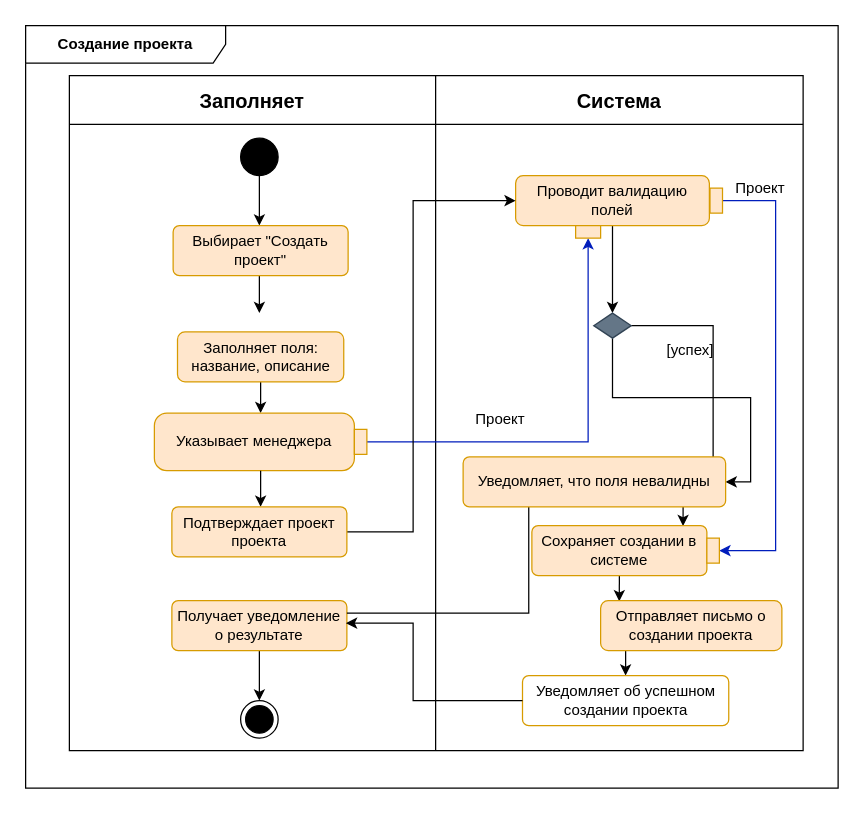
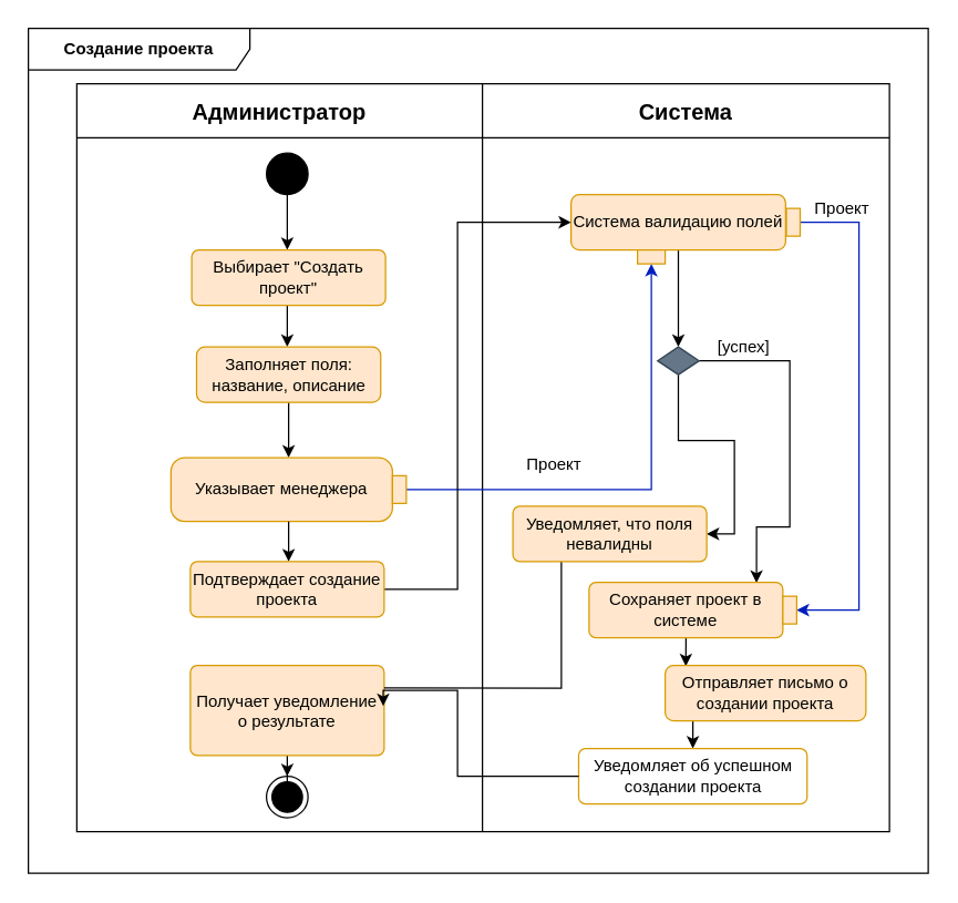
  <mxCell id="0" />
  <mxCell id="1" parent="0" />
  <mxCell id="2" value="&lt;b&gt;Создание проекта&lt;br&gt;&lt;/b&gt;" style="shape=umlFrame;whiteSpace=wrap;html=1;pointerEvents=0;recursiveResize=0;container=1;collapsible=0;width=160;" parent="1" vertex="1"><mxGeometry x="20" y="20" width="650" height="610" as="geometry" /></mxCell>
  <mxCell id="3" value="" style="shape=table;startSize=0;container=1;collapsible=0;childLayout=tableLayout;fontSize=16;" parent="2" vertex="1"><mxGeometry x="35" y="40" width="587" height="540" as="geometry" /></mxCell>
  <mxCell id="4" value="" style="shape=tableRow;horizontal=0;startSize=0;swimlaneHead=0;swimlaneBody=0;strokeColor=inherit;top=0;left=0;bottom=0;right=0;collapsible=0;dropTarget=0;fillColor=none;points=[[0,0.5],[1,0.5]];portConstraint=eastwest;fontSize=16;" parent="3" vertex="1"><mxGeometry width="587" height="39" as="geometry" /></mxCell>
- <mxCell id="5" value="&lt;b&gt;Заполняет&lt;/b&gt;" style="shape=partialRectangle;html=1;whiteSpace=wrap;connectable=0;strokeColor=inherit;overflow=hidden;fillColor=none;top=0;left=0;bottom=0;right=0;pointerEvents=1;fontSize=16;" parent="4" vertex="1"><mxGeometry width="293" height="39" as="geometry"><mxRectangle width="293" height="39" as="alternateBounds" /></mxGeometry></mxCell>
+ <mxCell id="5" value="&lt;b&gt;Администратор&lt;/b&gt;" style="shape=partialRectangle;html=1;whiteSpace=wrap;connectable=0;strokeColor=inherit;overflow=hidden;fillColor=none;top=0;left=0;bottom=0;right=0;pointerEvents=1;fontSize=16;" parent="4" vertex="1"><mxGeometry width="293" height="39" as="geometry"><mxRectangle width="293" height="39" as="alternateBounds" /></mxGeometry></mxCell>
  <mxCell id="6" value="&lt;b&gt;Система&lt;/b&gt;" style="shape=partialRectangle;html=1;whiteSpace=wrap;connectable=0;strokeColor=inherit;overflow=hidden;fillColor=none;top=0;left=0;bottom=0;right=0;pointerEvents=1;fontSize=16;" parent="4" vertex="1"><mxGeometry x="293" width="294" height="39" as="geometry"><mxRectangle width="294" height="39" as="alternateBounds" /></mxGeometry></mxCell>
  <mxCell id="7" value="" style="shape=tableRow;horizontal=0;startSize=0;swimlaneHead=0;swimlaneBody=0;strokeColor=inherit;top=0;left=0;bottom=0;right=0;collapsible=0;dropTarget=0;fillColor=none;points=[[0,0.5],[1,0.5]];portConstraint=eastwest;fontSize=16;" parent="3" vertex="1"><mxGeometry y="39" width="587" height="501" as="geometry" /></mxCell>
  <mxCell id="8" value="" style="shape=partialRectangle;html=1;whiteSpace=wrap;connectable=0;strokeColor=inherit;overflow=hidden;fillColor=none;top=0;left=0;bottom=0;right=0;pointerEvents=1;fontSize=16;" parent="7" vertex="1"><mxGeometry width="293" height="501" as="geometry"><mxRectangle width="293" height="501" as="alternateBounds" /></mxGeometry></mxCell>
  <mxCell id="9" value="" style="shape=partialRectangle;html=1;whiteSpace=wrap;connectable=0;strokeColor=inherit;overflow=hidden;fillColor=none;top=0;left=0;bottom=0;right=0;pointerEvents=1;fontSize=16;" parent="7" vertex="1"><mxGeometry x="293" width="294" height="501" as="geometry"><mxRectangle width="294" height="501" as="alternateBounds" /></mxGeometry></mxCell>
  <mxCell id="10" style="edgeStyle=orthogonalEdgeStyle;rounded=0;orthogonalLoop=1;jettySize=auto;html=1;" parent="2" source="11" edge="1"><mxGeometry relative="1" as="geometry"><mxPoint x="187" y="160.0" as="targetPoint" /></mxGeometry></mxCell>
  <mxCell id="11" value="" style="ellipse;fillColor=strokeColor;html=1;" parent="2" vertex="1"><mxGeometry x="172" y="90" width="30" height="30" as="geometry" /></mxCell>
  <mxCell id="12" value="" style="ellipse;html=1;shape=endState;fillColor=strokeColor;" parent="2" vertex="1"><mxGeometry x="172" y="540" width="30" height="30" as="geometry" /></mxCell>
  <mxCell id="13" style="edgeStyle=orthogonalEdgeStyle;rounded=0;orthogonalLoop=1;jettySize=auto;html=1;" parent="2" source="26" edge="1"><mxGeometry relative="1" as="geometry"><mxPoint x="187.0" y="210.0" as="sourcePoint" /><mxPoint x="187" y="230" as="targetPoint" /><Array as="points"><mxPoint x="187" y="210" /><mxPoint x="187" y="210" /></Array></mxGeometry></mxCell>
  <mxCell id="14" style="edgeStyle=orthogonalEdgeStyle;rounded=0;orthogonalLoop=1;jettySize=auto;html=1;exitX=0.5;exitY=1;exitDx=0;exitDy=0;" parent="2" source="43" target="22" edge="1"><mxGeometry relative="1" as="geometry"><mxPoint x="188" y="276" as="sourcePoint" /></mxGeometry></mxCell>
  <mxCell id="15" style="edgeStyle=orthogonalEdgeStyle;rounded=0;orthogonalLoop=1;jettySize=auto;html=1;entryX=0.5;entryY=0;entryDx=0;entryDy=0;" parent="2" source="16" target="19" edge="1"><mxGeometry relative="1" as="geometry" /></mxCell>
- <mxCell id="16" value="Проводит валидацию полей " style="rounded=1;whiteSpace=wrap;html=1;fillColor=#ffe6cc;strokeColor=#d79b00;" parent="2" vertex="1"><mxGeometry x="392" y="120" width="155" height="40" as="geometry" /></mxCell>
+ <mxCell id="16" value="Система валидацию полей " style="rounded=1;whiteSpace=wrap;html=1;fillColor=#ffe6cc;strokeColor=#d79b00;" parent="2" vertex="1"><mxGeometry x="392" y="120" width="155" height="40" as="geometry" /></mxCell>
  <mxCell id="17" style="edgeStyle=orthogonalEdgeStyle;rounded=0;orthogonalLoop=1;jettySize=auto;html=1;entryX=1;entryY=0.5;entryDx=0;entryDy=0;" parent="2" source="19" target="38" edge="1"><mxGeometry relative="1" as="geometry" /></mxCell>
  <mxCell id="18" style="edgeStyle=orthogonalEdgeStyle;rounded=0;orthogonalLoop=1;jettySize=auto;html=1;entryX=0.864;entryY=0.01;entryDx=0;entryDy=0;entryPerimeter=0;" parent="2" source="19" target="39" edge="1"><mxGeometry relative="1" as="geometry"><mxPoint x="560" y="420" as="targetPoint" /><Array as="points"><mxPoint x="550" y="240" /><mxPoint x="550" y="360" /><mxPoint x="526" y="360" /></Array></mxGeometry></mxCell>
  <mxCell id="19" value="" style="rhombus;whiteSpace=wrap;html=1;fillColor=#647687;fontColor=#ffffff;strokeColor=#314354;" parent="2" vertex="1"><mxGeometry x="454.5" y="230" width="30" height="20" as="geometry" /></mxCell>
- <mxCell id="20" value="[успех]" style="text;html=1;strokeColor=none;fillColor=none;align=center;verticalAlign=middle;whiteSpace=wrap;rounded=0;" parent="2" vertex="1"><mxGeometry x="502" y="245" width="60" height="30" as="geometry" /></mxCell>
+ <mxCell id="20" value="[успех]" style="text;html=1;strokeColor=none;fillColor=none;align=center;verticalAlign=middle;whiteSpace=wrap;rounded=0;" parent="2" vertex="1"><mxGeometry x="487" y="215" width="60" height="30" as="geometry" /></mxCell>
  <mxCell id="21" style="edgeStyle=orthogonalEdgeStyle;rounded=0;orthogonalLoop=1;jettySize=auto;html=1;entryX=0.5;entryY=1;entryDx=0;entryDy=0;fillColor=#0050ef;strokeColor=#001DBC;" parent="2" source="22" target="23" edge="1"><mxGeometry relative="1" as="geometry" /></mxCell>
  <mxCell id="22" value="Указывает менеджера" style="shape=mxgraph.uml25.action;html=1;align=center;verticalAlign=middle;absoluteArcSize=1;arcSize=10;dashed=0;spacingRight=10;whiteSpace=wrap;fillColor=#ffe6cc;strokeColor=#d79b00;" parent="2" vertex="1"><mxGeometry x="103" y="310" width="170" height="46" as="geometry" /></mxCell>
  <mxCell id="23" value="" style="rounded=0;whiteSpace=wrap;html=1;fillColor=#ffe6cc;strokeColor=#d79b00;" parent="2" vertex="1"><mxGeometry x="440" y="160" width="20" height="10" as="geometry" /></mxCell>
  <mxCell id="24" value="Проект" style="text;html=1;strokeColor=none;fillColor=none;align=center;verticalAlign=middle;whiteSpace=wrap;rounded=0;" parent="2" vertex="1"><mxGeometry x="350" y="300" width="60" height="30" as="geometry" /></mxCell>
  <mxCell id="25" value="Проект" style="text;html=1;strokeColor=none;fillColor=none;align=center;verticalAlign=middle;whiteSpace=wrap;rounded=0;" parent="2" vertex="1"><mxGeometry x="557.5" y="115" width="60" height="30" as="geometry" /></mxCell>
  <mxCell id="26" value="Выбирает &quot;Создать проект&quot;" style="html=1;align=center;verticalAlign=middle;rounded=1;absoluteArcSize=1;arcSize=10;dashed=0;whiteSpace=wrap;fillColor=#ffe6cc;strokeColor=#d79b00;" parent="2" vertex="1"><mxGeometry x="118" y="160" width="140" height="40" as="geometry" /></mxCell>
  <mxCell id="27" value="" style="edgeStyle=orthogonalEdgeStyle;rounded=0;orthogonalLoop=1;jettySize=auto;html=1;" parent="2" source="22" edge="1"><mxGeometry relative="1" as="geometry"><mxPoint x="268" y="536" as="sourcePoint" /><mxPoint x="188" y="385" as="targetPoint" /></mxGeometry></mxCell>
  <mxCell id="28" style="edgeStyle=orthogonalEdgeStyle;rounded=0;orthogonalLoop=1;jettySize=auto;html=1;entryX=0.5;entryY=0;entryDx=0;entryDy=0;" parent="2" source="36" target="12" edge="1"><mxGeometry relative="1" as="geometry"><mxPoint x="187.0" y="500" as="sourcePoint" /></mxGeometry></mxCell>
  <mxCell id="29" style="edgeStyle=orthogonalEdgeStyle;rounded=0;orthogonalLoop=1;jettySize=auto;html=1;entryX=0.5;entryY=0;entryDx=0;entryDy=0;" parent="2" target="40" edge="1"><mxGeometry relative="1" as="geometry"><Array as="points"><mxPoint x="480" y="510" /><mxPoint x="480" y="510" /></Array><mxPoint x="480" y="500" as="sourcePoint" /></mxGeometry></mxCell>
  <mxCell id="30" style="edgeStyle=orthogonalEdgeStyle;rounded=0;orthogonalLoop=1;jettySize=auto;html=1;exitX=0.5;exitY=1;exitDx=0;exitDy=0;entryX=0.484;entryY=0.015;entryDx=0;entryDy=0;entryPerimeter=0;" parent="2" source="39" edge="1"><mxGeometry relative="1" as="geometry"><mxPoint x="474.94" y="460.6" as="targetPoint" /><mxPoint x="475" y="450" as="sourcePoint" /></mxGeometry></mxCell>
  <mxCell id="31" style="edgeStyle=orthogonalEdgeStyle;rounded=0;orthogonalLoop=1;jettySize=auto;html=1;" parent="2" edge="1"><mxGeometry relative="1" as="geometry"><mxPoint x="775" y="137.5" as="targetPoint" /></mxGeometry></mxCell>
  <mxCell id="32" style="edgeStyle=orthogonalEdgeStyle;rounded=0;orthogonalLoop=1;jettySize=auto;html=1;entryX=0.5;entryY=0;entryDx=0;entryDy=0;fillColor=#0050ef;strokeColor=#001DBC;" parent="2" source="33" target="42" edge="1"><mxGeometry relative="1" as="geometry"><Array as="points"><mxPoint x="600" y="140" /><mxPoint x="600" y="420" /></Array></mxGeometry></mxCell>
  <mxCell id="33" value="" style="rounded=0;whiteSpace=wrap;html=1;fillColor=#ffe6cc;strokeColor=#d79b00;rotation=90;" parent="2" vertex="1"><mxGeometry x="542.5" y="135" width="20" height="10" as="geometry" /></mxCell>
  <mxCell id="34" style="edgeStyle=orthogonalEdgeStyle;rounded=0;orthogonalLoop=1;jettySize=auto;html=1;entryX=0;entryY=0.5;entryDx=0;entryDy=0;" parent="2" source="35" target="16" edge="1"><mxGeometry relative="1" as="geometry"><Array as="points"><mxPoint x="310" y="405" /><mxPoint x="310" y="140" /></Array></mxGeometry></mxCell>
- <mxCell id="35" value="Подтверждает проект проекта" style="html=1;align=center;verticalAlign=middle;rounded=1;absoluteArcSize=1;arcSize=10;dashed=0;whiteSpace=wrap;fillColor=#ffe6cc;strokeColor=#d79b00;" parent="2" vertex="1"><mxGeometry x="117" y="385" width="140" height="40" as="geometry" /></mxCell>
- <mxCell id="36" value="Получает уведомление о результате" style="html=1;align=center;verticalAlign=middle;rounded=1;absoluteArcSize=1;arcSize=10;dashed=0;whiteSpace=wrap;fillColor=#ffe6cc;strokeColor=#d79b00;" parent="2" vertex="1"><mxGeometry x="117" y="460" width="140" height="40" as="geometry" /></mxCell>
+ <mxCell id="35" value="Подтверждает создание проекта" style="html=1;align=center;verticalAlign=middle;rounded=1;absoluteArcSize=1;arcSize=10;dashed=0;whiteSpace=wrap;fillColor=#ffe6cc;strokeColor=#d79b00;" parent="2" vertex="1"><mxGeometry x="117" y="385" width="140" height="40" as="geometry" /></mxCell>
+ <mxCell id="36" value="Получает уведомление о результате" style="html=1;align=center;verticalAlign=middle;rounded=1;absoluteArcSize=1;arcSize=10;dashed=0;whiteSpace=wrap;fillColor=#ffe6cc;strokeColor=#d79b00;" parent="2" vertex="1"><mxGeometry x="117" y="460" width="140" height="65" as="geometry" /></mxCell>
  <mxCell id="37" style="edgeStyle=orthogonalEdgeStyle;rounded=0;orthogonalLoop=1;jettySize=auto;html=1;exitX=0.25;exitY=1;exitDx=0;exitDy=0;entryX=1;entryY=0.25;entryDx=0;entryDy=0;endArrow=none;" edge="1" parent="2" source="38" target="36"><mxGeometry relative="1" as="geometry" /></mxCell>
- <mxCell id="38" value="Уведомляет, что поля невалидны" style="html=1;align=center;verticalAlign=middle;rounded=1;absoluteArcSize=1;arcSize=10;dashed=0;whiteSpace=wrap;fillColor=#ffe6cc;strokeColor=#d79b00;" parent="2" vertex="1"><mxGeometry x="350" y="345" width="210" height="40" as="geometry" /></mxCell>
- <mxCell id="39" value="Сохраняет создании в системе" style="html=1;align=center;verticalAlign=middle;rounded=1;absoluteArcSize=1;arcSize=10;dashed=0;whiteSpace=wrap;fillColor=#ffe6cc;strokeColor=#d79b00;" parent="2" vertex="1"><mxGeometry x="405" y="400" width="140" height="40" as="geometry" /></mxCell>
+ <mxCell id="38" value="Уведомляет, что поля невалидны" style="html=1;align=center;verticalAlign=middle;rounded=1;absoluteArcSize=1;arcSize=10;dashed=0;whiteSpace=wrap;fillColor=#ffe6cc;strokeColor=#d79b00;" parent="2" vertex="1"><mxGeometry x="350" y="345" width="140" height="40" as="geometry" /></mxCell>
+ <mxCell id="39" value="Сохраняет проект в системе" style="html=1;align=center;verticalAlign=middle;rounded=1;absoluteArcSize=1;arcSize=10;dashed=0;whiteSpace=wrap;fillColor=#ffe6cc;strokeColor=#d79b00;" parent="2" vertex="1"><mxGeometry x="405" y="400" width="140" height="40" as="geometry" /></mxCell>
  <mxCell id="40" value="Уведомляет об успешном создании проекта" style="html=1;align=center;verticalAlign=middle;rounded=1;absoluteArcSize=1;arcSize=10;dashed=0;whiteSpace=wrap;fillColor=#ffffff;strokeColor=#d79b00;" parent="2" vertex="1"><mxGeometry x="397.5" y="520" width="165" height="40" as="geometry" /></mxCell>
  <mxCell id="41" style="edgeStyle=orthogonalEdgeStyle;rounded=0;orthogonalLoop=1;jettySize=auto;html=1;entryX=0.995;entryY=0.45;entryDx=0;entryDy=0;entryPerimeter=0;" parent="2" source="40" target="36" edge="1"><mxGeometry relative="1" as="geometry"><Array as="points"><mxPoint x="310" y="540" /><mxPoint x="310" y="478" /></Array></mxGeometry></mxCell>
  <mxCell id="42" value="" style="rounded=0;whiteSpace=wrap;html=1;fillColor=#ffe6cc;strokeColor=#d79b00;rotation=90;" parent="2" vertex="1"><mxGeometry x="540" y="415" width="20" height="10" as="geometry" /></mxCell>
- <mxCell id="43" value="Заполняет поля: название, описание" style="rounded=1;whiteSpace=wrap;html=1;fillColor=#ffe6cc;strokeColor=#d79b00;" parent="2" vertex="1"><mxGeometry x="121.5" y="245" width="133" height="40" as="geometry" /></mxCell>
+ <mxCell id="43" value="Заполняет поля: название, описание" style="rounded=1;whiteSpace=wrap;html=1;fillColor=#ffe6cc;strokeColor=#d79b00;" parent="2" vertex="1"><mxGeometry x="121.5" y="230" width="133" height="40" as="geometry" /></mxCell>
  <mxCell id="44" value="Отправляет письмо о создании проекта" style="rounded=1;whiteSpace=wrap;html=1;fillColor=#ffe6cc;strokeColor=#d79b00;" parent="2" vertex="1"><mxGeometry x="460" y="460" width="145" height="40" as="geometry" /></mxCell>
